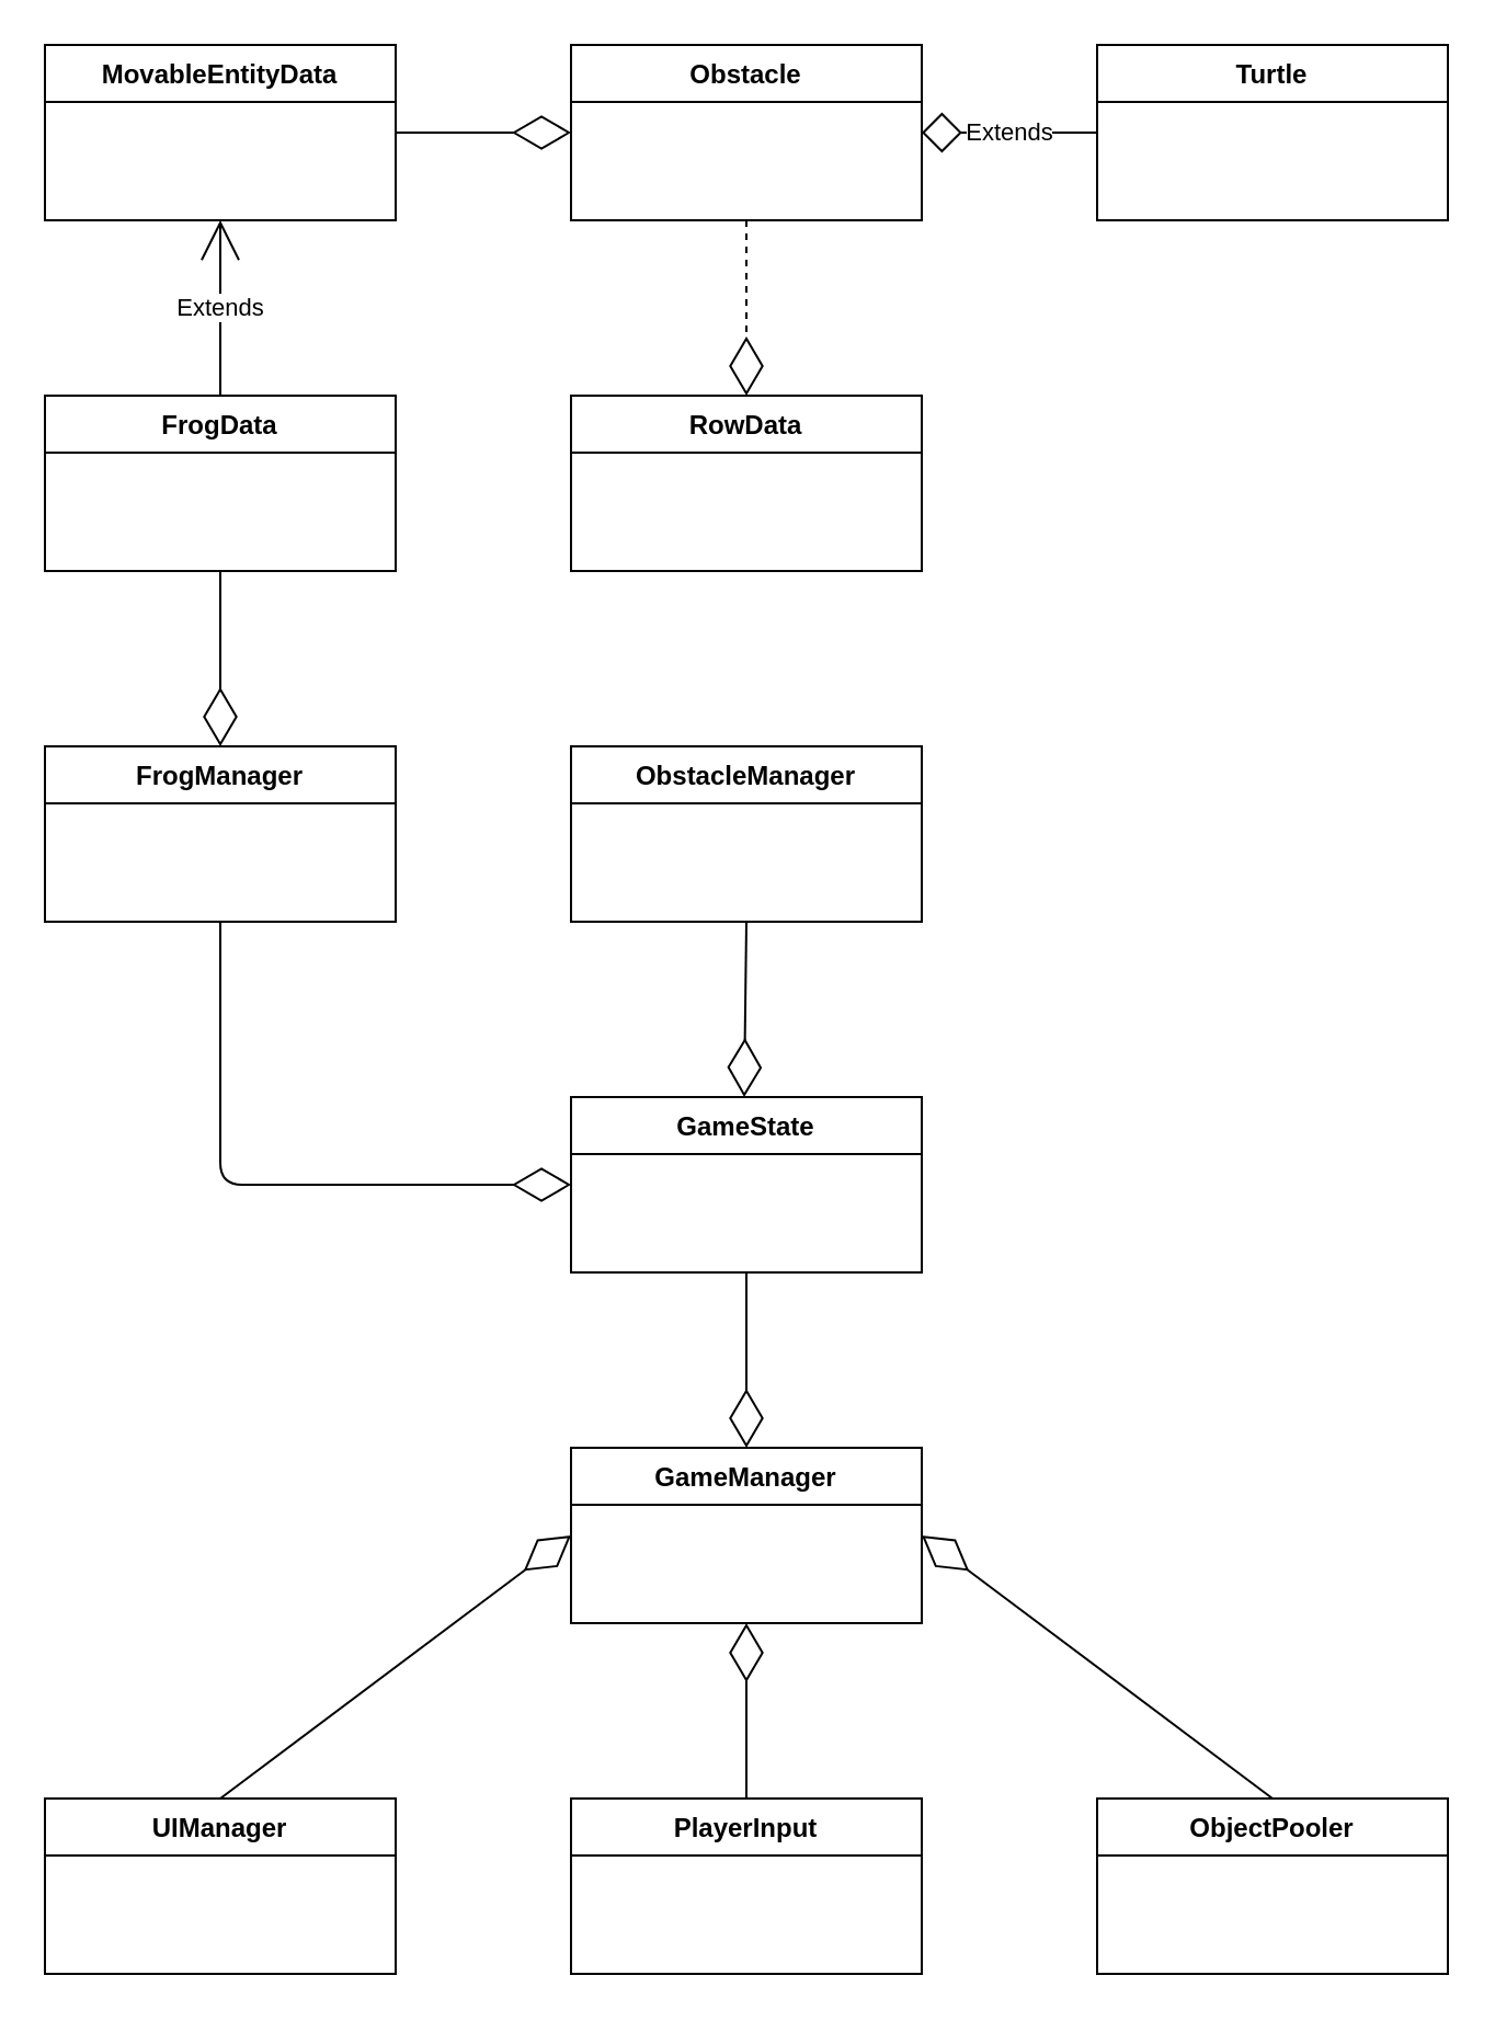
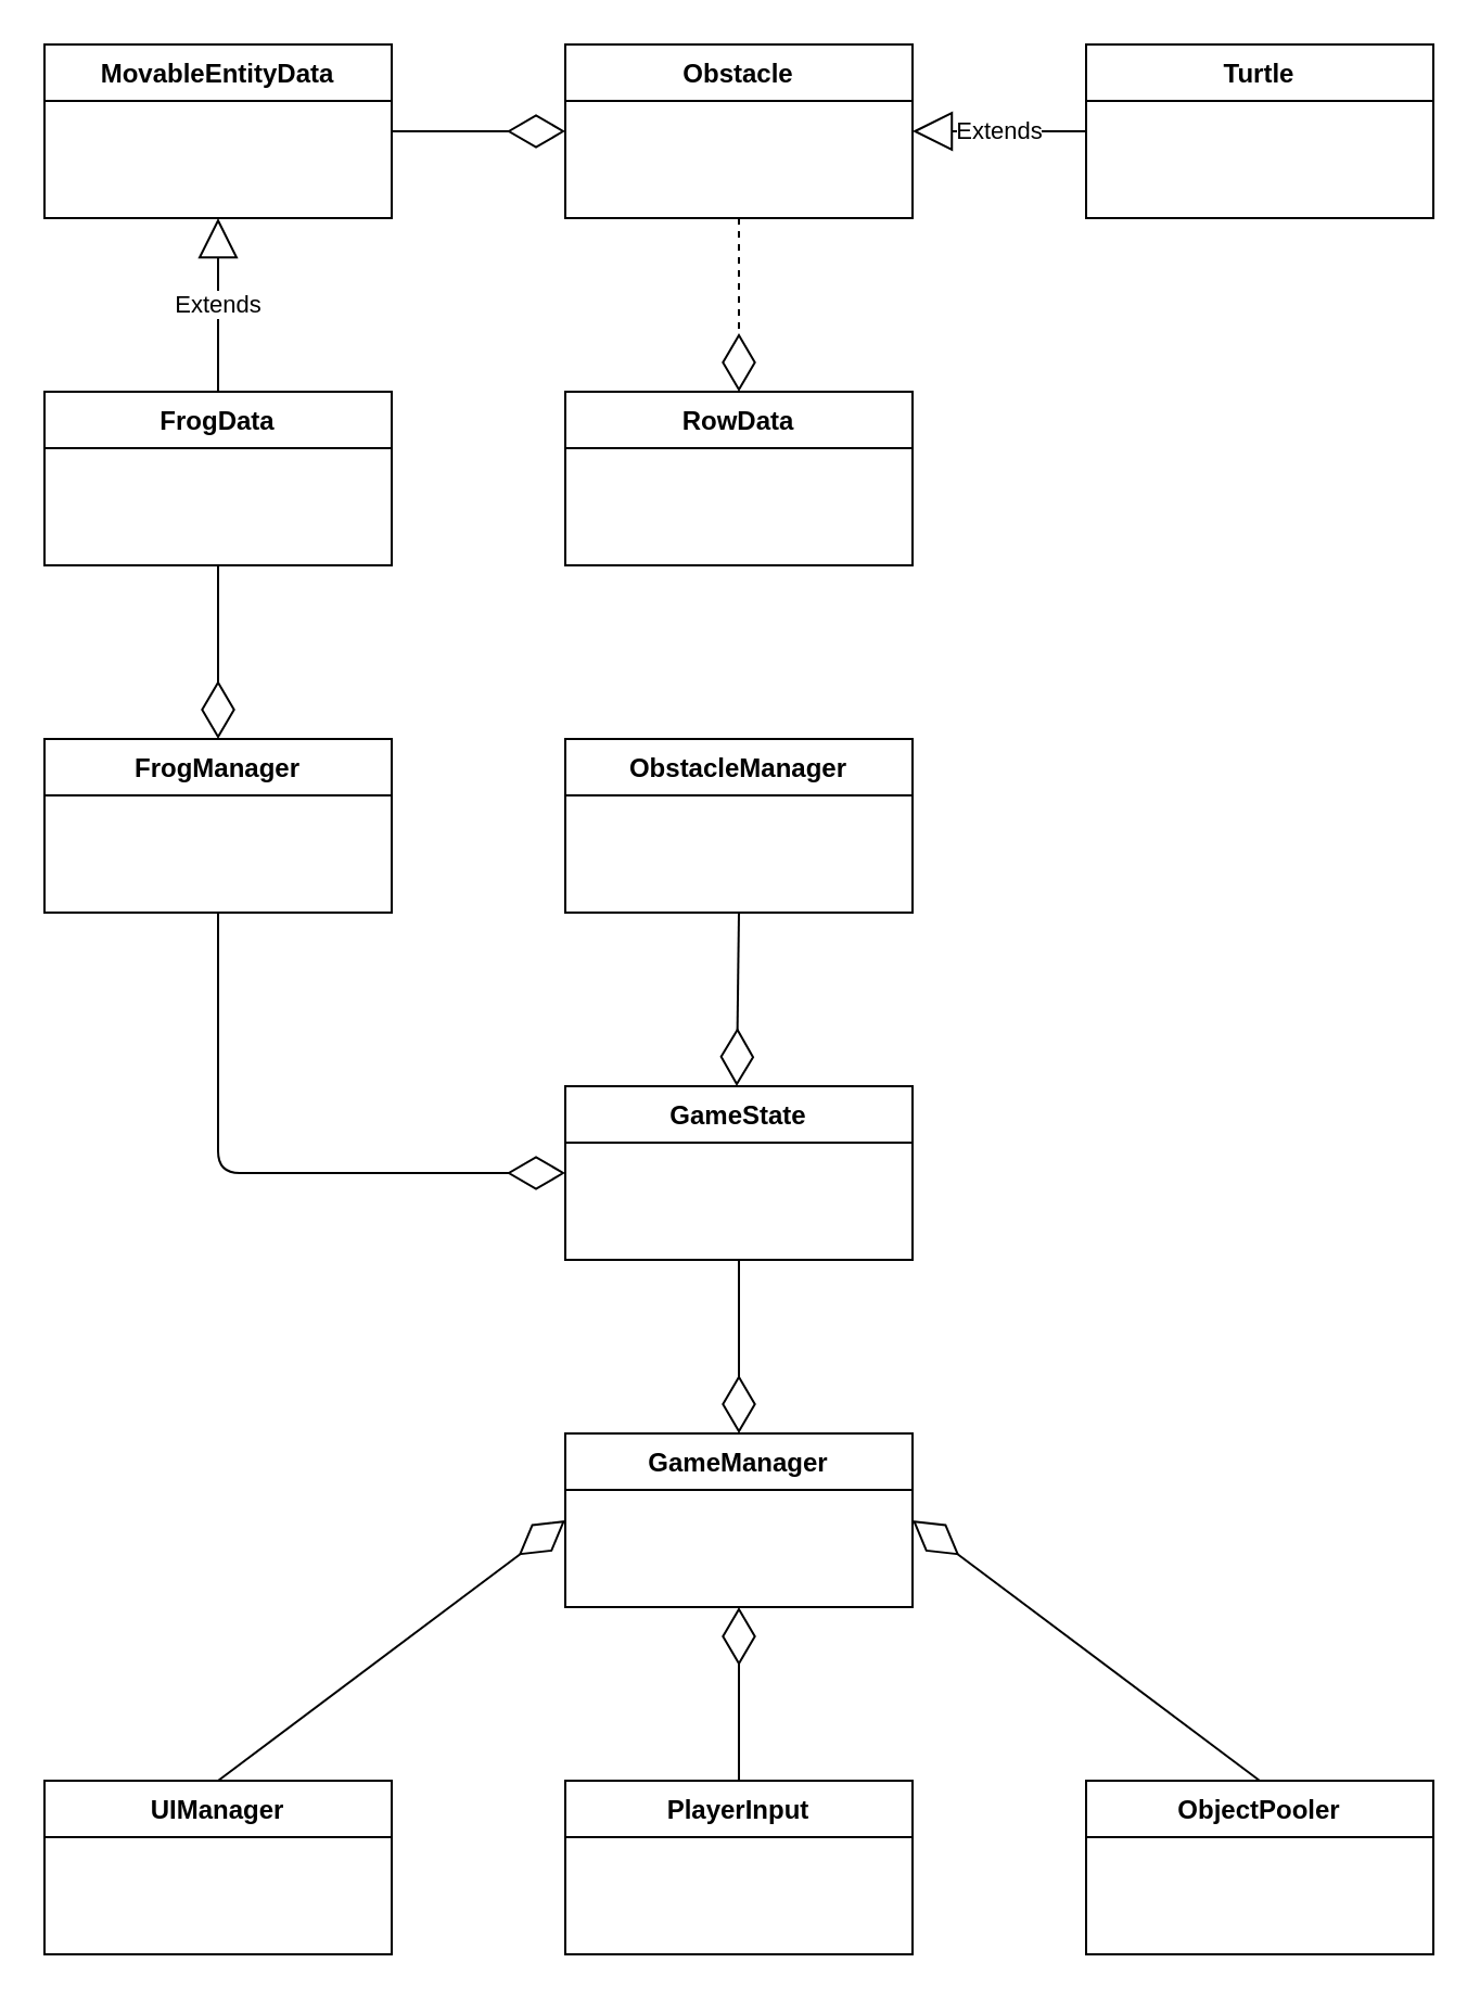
  <mxCell id="0" />
  <mxCell id="1" parent="0" />
  <mxCell id="2" value="FrogData" style="swimlane;fontStyle=1;align=center;verticalAlign=top;childLayout=stackLayout;horizontal=1;startSize=26;horizontalStack=0;resizeParent=1;resizeParentMax=0;resizeLast=0;collapsible=1;marginBottom=0;" vertex="1" parent="1"><mxGeometry x="20" y="180" width="160" height="80" as="geometry" /></mxCell>
  <mxCell id="3" value="MovableEntityData" style="swimlane;fontStyle=1;align=center;verticalAlign=top;childLayout=stackLayout;horizontal=1;startSize=26;horizontalStack=0;resizeParent=1;resizeParentMax=0;resizeLast=0;collapsible=1;marginBottom=0;" vertex="1" parent="1"><mxGeometry x="20" y="20" width="160" height="80" as="geometry" /></mxCell>
  <mxCell id="4" value="FrogManager" style="swimlane;fontStyle=1;align=center;verticalAlign=top;childLayout=stackLayout;horizontal=1;startSize=26;horizontalStack=0;resizeParent=1;resizeParentMax=0;resizeLast=0;collapsible=1;marginBottom=0;" vertex="1" parent="1"><mxGeometry x="20" y="340" width="160" height="80" as="geometry" /></mxCell>
  <mxCell id="5" value="" style="endArrow=diamondThin;endFill=0;endSize=24;html=1;exitX=0.5;exitY=1;exitDx=0;exitDy=0;" edge="1" parent="1" source="2" target="4"><mxGeometry width="160" relative="1" as="geometry"><mxPoint x="60" y="320" as="sourcePoint" /><mxPoint x="40" y="340" as="targetPoint" /></mxGeometry></mxCell>
  <mxCell id="6" value="Obstacle" style="swimlane;fontStyle=1;align=center;verticalAlign=top;childLayout=stackLayout;horizontal=1;startSize=26;horizontalStack=0;resizeParent=1;resizeParentMax=0;resizeLast=0;collapsible=1;marginBottom=0;" vertex="1" parent="1"><mxGeometry x="260" y="20" width="160" height="80" as="geometry" /></mxCell>
  <mxCell id="7" value="" style="endArrow=diamondThin;endFill=0;endSize=24;html=1;exitX=1;exitY=0.5;exitDx=0;exitDy=0;entryX=0;entryY=0.5;entryDx=0;entryDy=0;fillColor=#000000;strokeColor=#000000;" edge="1" parent="1" source="3" target="6"><mxGeometry width="160" relative="1" as="geometry"><mxPoint x="140" y="59" as="sourcePoint" /><mxPoint x="230" y="90" as="targetPoint" /></mxGeometry></mxCell>
  <mxCell id="8" value="" style="endArrow=diamondThin;endFill=0;endSize=24;html=1;entryX=0.5;entryY=0;entryDx=0;entryDy=0;exitX=0.5;exitY=1;exitDx=0;exitDy=0;dashed=1;" edge="1" parent="1" source="6" target="9"><mxGeometry width="160" relative="1" as="geometry"><mxPoint x="340" y="107" as="sourcePoint" /><mxPoint x="320" y="180" as="targetPoint" /></mxGeometry></mxCell>
  <mxCell id="9" value="RowData" style="swimlane;fontStyle=1;align=center;verticalAlign=top;childLayout=stackLayout;horizontal=1;startSize=26;horizontalStack=0;resizeParent=1;resizeParentMax=0;resizeLast=0;collapsible=1;marginBottom=0;" vertex="1" parent="1"><mxGeometry x="260" y="180" width="160" height="80" as="geometry" /></mxCell>
  <mxCell id="10" value="ObstacleManager" style="swimlane;fontStyle=1;align=center;verticalAlign=top;childLayout=stackLayout;horizontal=1;startSize=26;horizontalStack=0;resizeParent=1;resizeParentMax=0;resizeLast=0;collapsible=1;marginBottom=0;" vertex="1" parent="1"><mxGeometry x="260" y="340" width="160" height="80" as="geometry" /></mxCell>
  <mxCell id="11" value="GameManager" style="swimlane;fontStyle=1;align=center;verticalAlign=top;childLayout=stackLayout;horizontal=1;startSize=26;horizontalStack=0;resizeParent=1;resizeParentMax=0;resizeLast=0;collapsible=1;marginBottom=0;" vertex="1" parent="1"><mxGeometry x="260" y="660" width="160" height="80" as="geometry" /></mxCell>
  <mxCell id="12" value="Turtle" style="swimlane;fontStyle=1;align=center;verticalAlign=top;childLayout=stackLayout;horizontal=1;startSize=26;horizontalStack=0;resizeParent=1;resizeParentMax=0;resizeLast=0;collapsible=1;marginBottom=0;" vertex="1" parent="1"><mxGeometry x="500" y="20" width="160" height="80" as="geometry" /></mxCell>
  <mxCell id="13" value="GameState" style="swimlane;fontStyle=1;align=center;verticalAlign=top;childLayout=stackLayout;horizontal=1;startSize=26;horizontalStack=0;resizeParent=1;resizeParentMax=0;resizeLast=0;collapsible=1;marginBottom=0;shadow=0;" vertex="1" parent="1"><mxGeometry x="260" y="500" width="160" height="80" as="geometry" /></mxCell>
  <mxCell id="14" value="" style="endArrow=diamondThin;endFill=0;endSize=24;html=1;exitX=0.5;exitY=1;exitDx=0;exitDy=0;entryX=0;entryY=0.5;entryDx=0;entryDy=0;" edge="1" parent="1" source="4" target="13"><mxGeometry width="160" relative="1" as="geometry"><mxPoint x="70.32" y="302.208" as="sourcePoint" /><mxPoint x="260" y="603" as="targetPoint" /><Array as="points"><mxPoint x="100" y="540" /></Array></mxGeometry></mxCell>
  <mxCell id="15" value="" style="endArrow=diamondThin;endFill=0;endSize=24;html=1;exitX=0.5;exitY=1;exitDx=0;exitDy=0;entryX=0.5;entryY=0;entryDx=0;entryDy=0;" edge="1" parent="1" source="13" target="11"><mxGeometry width="160" relative="1" as="geometry"><mxPoint x="200" y="635" as="sourcePoint" /><mxPoint x="340" y="720" as="targetPoint" /></mxGeometry></mxCell>
  <mxCell id="16" value="PlayerInput" style="swimlane;fontStyle=1;align=center;verticalAlign=top;childLayout=stackLayout;horizontal=1;startSize=26;horizontalStack=0;resizeParent=1;resizeParentMax=0;resizeLast=0;collapsible=1;marginBottom=0;" vertex="1" parent="1"><mxGeometry x="260" y="820" width="160" height="80" as="geometry" /></mxCell>
  <mxCell id="17" value="" style="endArrow=diamondThin;endFill=0;endSize=24;html=1;exitX=0.5;exitY=0;exitDx=0;exitDy=0;entryX=0.5;entryY=1;entryDx=0;entryDy=0;" edge="1" parent="1" source="16" target="11"><mxGeometry width="160" relative="1" as="geometry"><mxPoint x="200" y="750" as="sourcePoint" /><mxPoint x="340" y="809" as="targetPoint" /></mxGeometry></mxCell>
  <mxCell id="18" value="UIManager" style="swimlane;fontStyle=1;align=center;verticalAlign=top;childLayout=stackLayout;horizontal=1;startSize=26;horizontalStack=0;resizeParent=1;resizeParentMax=0;resizeLast=0;collapsible=1;marginBottom=0;" vertex="1" parent="1"><mxGeometry x="20" y="820" width="160" height="80" as="geometry" /></mxCell>
  <mxCell id="19" value="" style="endArrow=diamondThin;endFill=0;endSize=24;html=1;exitX=0.5;exitY=0;exitDx=0;exitDy=0;entryX=0;entryY=0.5;entryDx=0;entryDy=0;" edge="1" parent="1" source="18" target="11"><mxGeometry width="160" relative="1" as="geometry"><mxPoint x="150" y="851" as="sourcePoint" /><mxPoint x="150" y="780" as="targetPoint" /></mxGeometry></mxCell>
  <mxCell id="20" value="" style="endArrow=diamondThin;endFill=0;endSize=24;html=1;exitX=0.5;exitY=0;exitDx=0;exitDy=0;entryX=1;entryY=0.5;entryDx=0;entryDy=0;" edge="1" parent="1" source="22" target="11"><mxGeometry width="160" relative="1" as="geometry"><mxPoint x="580" y="880" as="sourcePoint" /><mxPoint x="460" y="775" as="targetPoint" /></mxGeometry></mxCell>
  <mxCell id="21" value="" style="endArrow=diamondThin;endFill=0;endSize=24;html=1;exitX=0.5;exitY=1;exitDx=0;exitDy=0;" edge="1" parent="1" source="10"><mxGeometry width="160" relative="1" as="geometry"><mxPoint x="339.29" y="440" as="sourcePoint" /><mxPoint x="339" y="500" as="targetPoint" /></mxGeometry></mxCell>
  <mxCell id="22" value="ObjectPooler" style="swimlane;fontStyle=1;align=center;verticalAlign=top;childLayout=stackLayout;horizontal=1;startSize=26;horizontalStack=0;resizeParent=1;resizeParentMax=0;resizeLast=0;collapsible=1;marginBottom=0;shadow=0;" vertex="1" parent="1"><mxGeometry x="500" y="820" width="160" height="80" as="geometry" /></mxCell>
- <mxCell id="23" value="Extends" style="endArrow=open;endSize=16;endFill=0;html=1;strokeColor=#000000;fillColor=#000000;exitX=0.5;exitY=0;exitDx=0;exitDy=0;entryX=0.5;entryY=1;entryDx=0;entryDy=0;" edge="1" parent="1" source="2" target="3"><mxGeometry width="160" relative="1" as="geometry"><mxPoint x="360" y="410" as="sourcePoint" /><mxPoint x="520" y="410" as="targetPoint" /></mxGeometry></mxCell>
- <mxCell id="24" value="Extends" style="endArrow=diamond;endSize=16;endFill=0;html=1;strokeColor=#000000;fillColor=#000000;exitX=0;exitY=0.5;exitDx=0;exitDy=0;entryX=1;entryY=0.5;entryDx=0;entryDy=0;" edge="1" parent="1" source="12" target="6"><mxGeometry width="160" relative="1" as="geometry"><mxPoint x="360" y="410" as="sourcePoint" /><mxPoint x="520" y="410" as="targetPoint" /></mxGeometry></mxCell>
+ <mxCell id="23" value="Extends" style="endArrow=block;endSize=16;endFill=0;html=1;strokeColor=#000000;fillColor=#000000;exitX=0.5;exitY=0;exitDx=0;exitDy=0;entryX=0.5;entryY=1;entryDx=0;entryDy=0;" edge="1" parent="1" source="2" target="3"><mxGeometry width="160" relative="1" as="geometry"><mxPoint x="360" y="410" as="sourcePoint" /><mxPoint x="520" y="410" as="targetPoint" /></mxGeometry></mxCell>
+ <mxCell id="24" value="Extends" style="endArrow=block;endSize=16;endFill=0;html=1;strokeColor=#000000;fillColor=#000000;exitX=0;exitY=0.5;exitDx=0;exitDy=0;entryX=1;entryY=0.5;entryDx=0;entryDy=0;" edge="1" parent="1" source="12" target="6"><mxGeometry width="160" relative="1" as="geometry"><mxPoint x="360" y="410" as="sourcePoint" /><mxPoint x="520" y="410" as="targetPoint" /></mxGeometry></mxCell>
